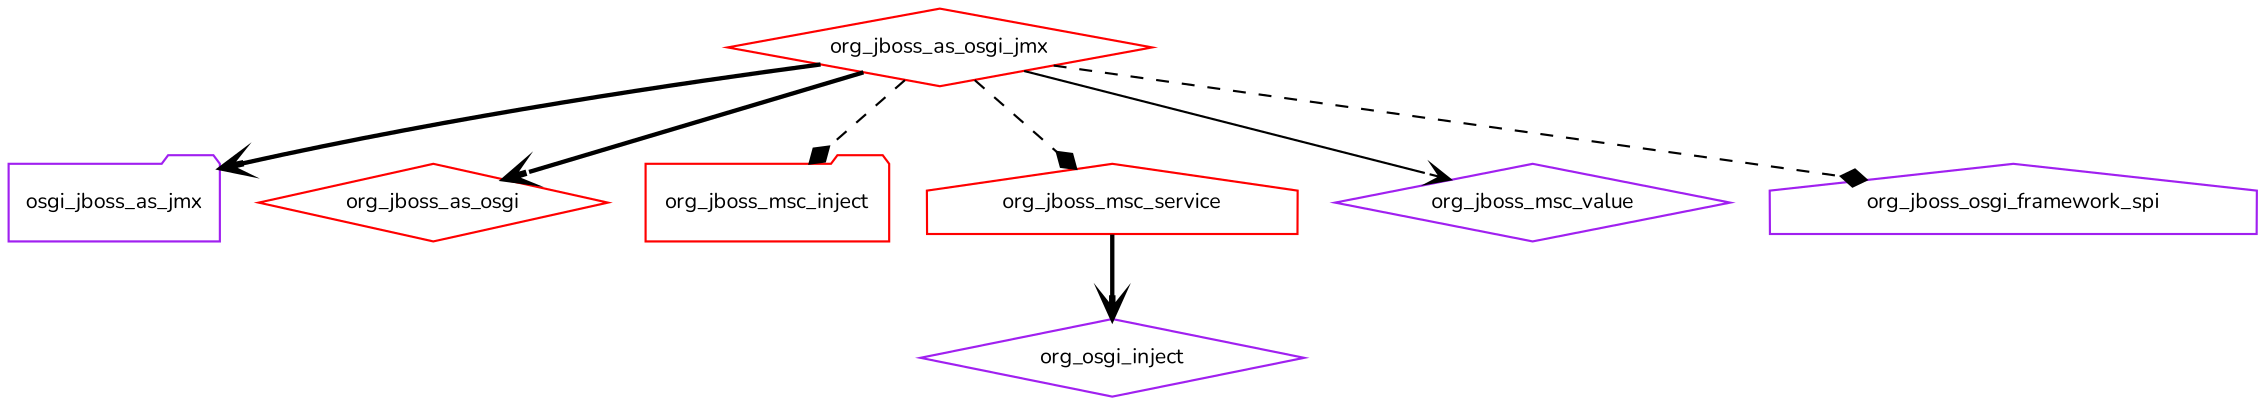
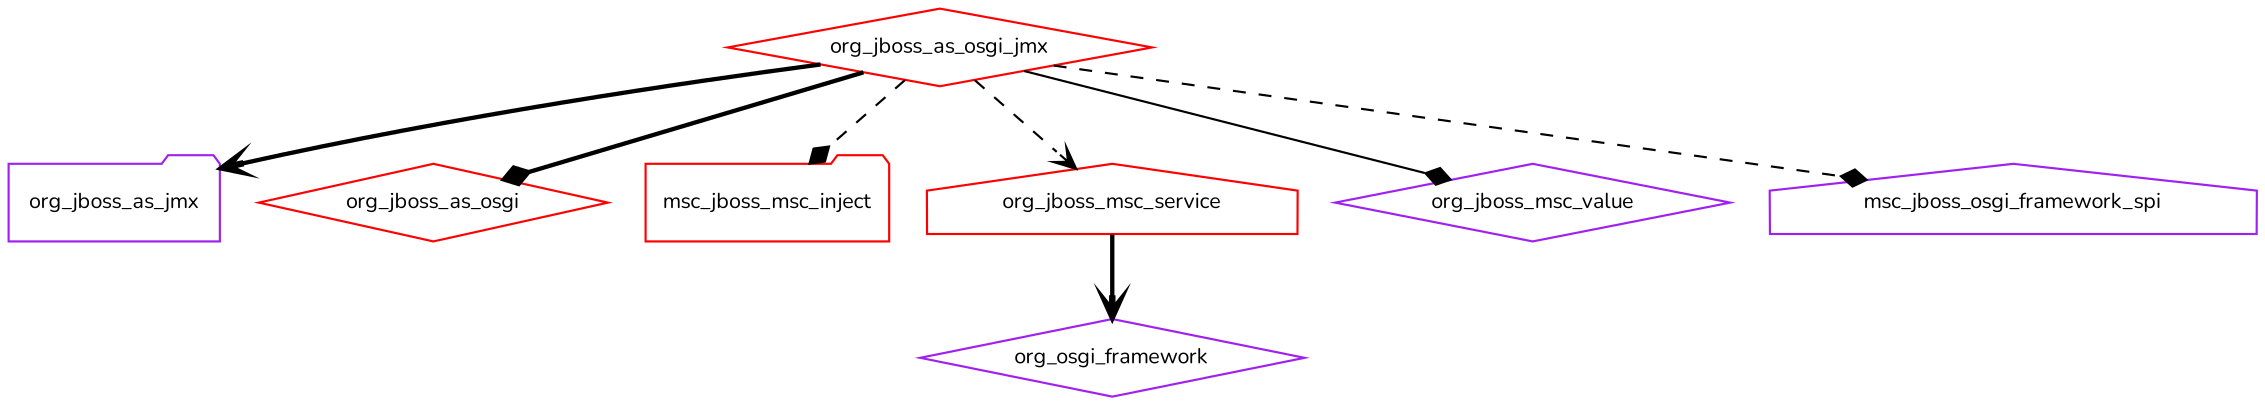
  digraph {
    fontname=Nunito
    node [color=purple fontname=Nunito fontsize=10.0 shape=diamond]
    edge [arrowhead=diamond fontname=Nunito style=bold]
-   org_jboss_as_jmx [shape=folder label=osgi_jboss_as_jmx]
+   org_jboss_as_jmx [shape=folder]
    org_jboss_as_osgi_jmx [color=red]
    org_jboss_as_osgi [color=red]
-   org_jboss_msc_inject [color=red shape=folder]
+   org_jboss_msc_inject [color=red shape=folder label=msc_jboss_msc_inject]
    org_jboss_msc_service [color=red shape=house]
    org_jboss_msc_value
-   org_jboss_osgi_framework_spi [shape=house]
-   org_osgi_framework [label=org_osgi_inject]
+   org_jboss_osgi_framework_spi [shape=house label=msc_jboss_osgi_framework_spi]
+   org_osgi_framework
    org_jboss_as_osgi_jmx -> org_jboss_as_jmx [arrowhead=vee]
-   org_jboss_as_osgi_jmx -> org_jboss_as_osgi [arrowhead=vee]
+   org_jboss_as_osgi_jmx -> org_jboss_as_osgi
    org_jboss_as_osgi_jmx -> org_jboss_msc_inject [style=dashed]
-   org_jboss_as_osgi_jmx -> org_jboss_msc_service [style=dashed]
-   org_jboss_as_osgi_jmx -> org_jboss_msc_value [arrowhead=vee style=solid]
+   org_jboss_as_osgi_jmx -> org_jboss_msc_service [arrowhead=vee style=dashed]
+   org_jboss_as_osgi_jmx -> org_jboss_msc_value [style=solid]
    org_jboss_as_osgi_jmx -> org_jboss_osgi_framework_spi [style=dashed]
    org_jboss_msc_service -> org_osgi_framework [arrowhead=vee]
  }
